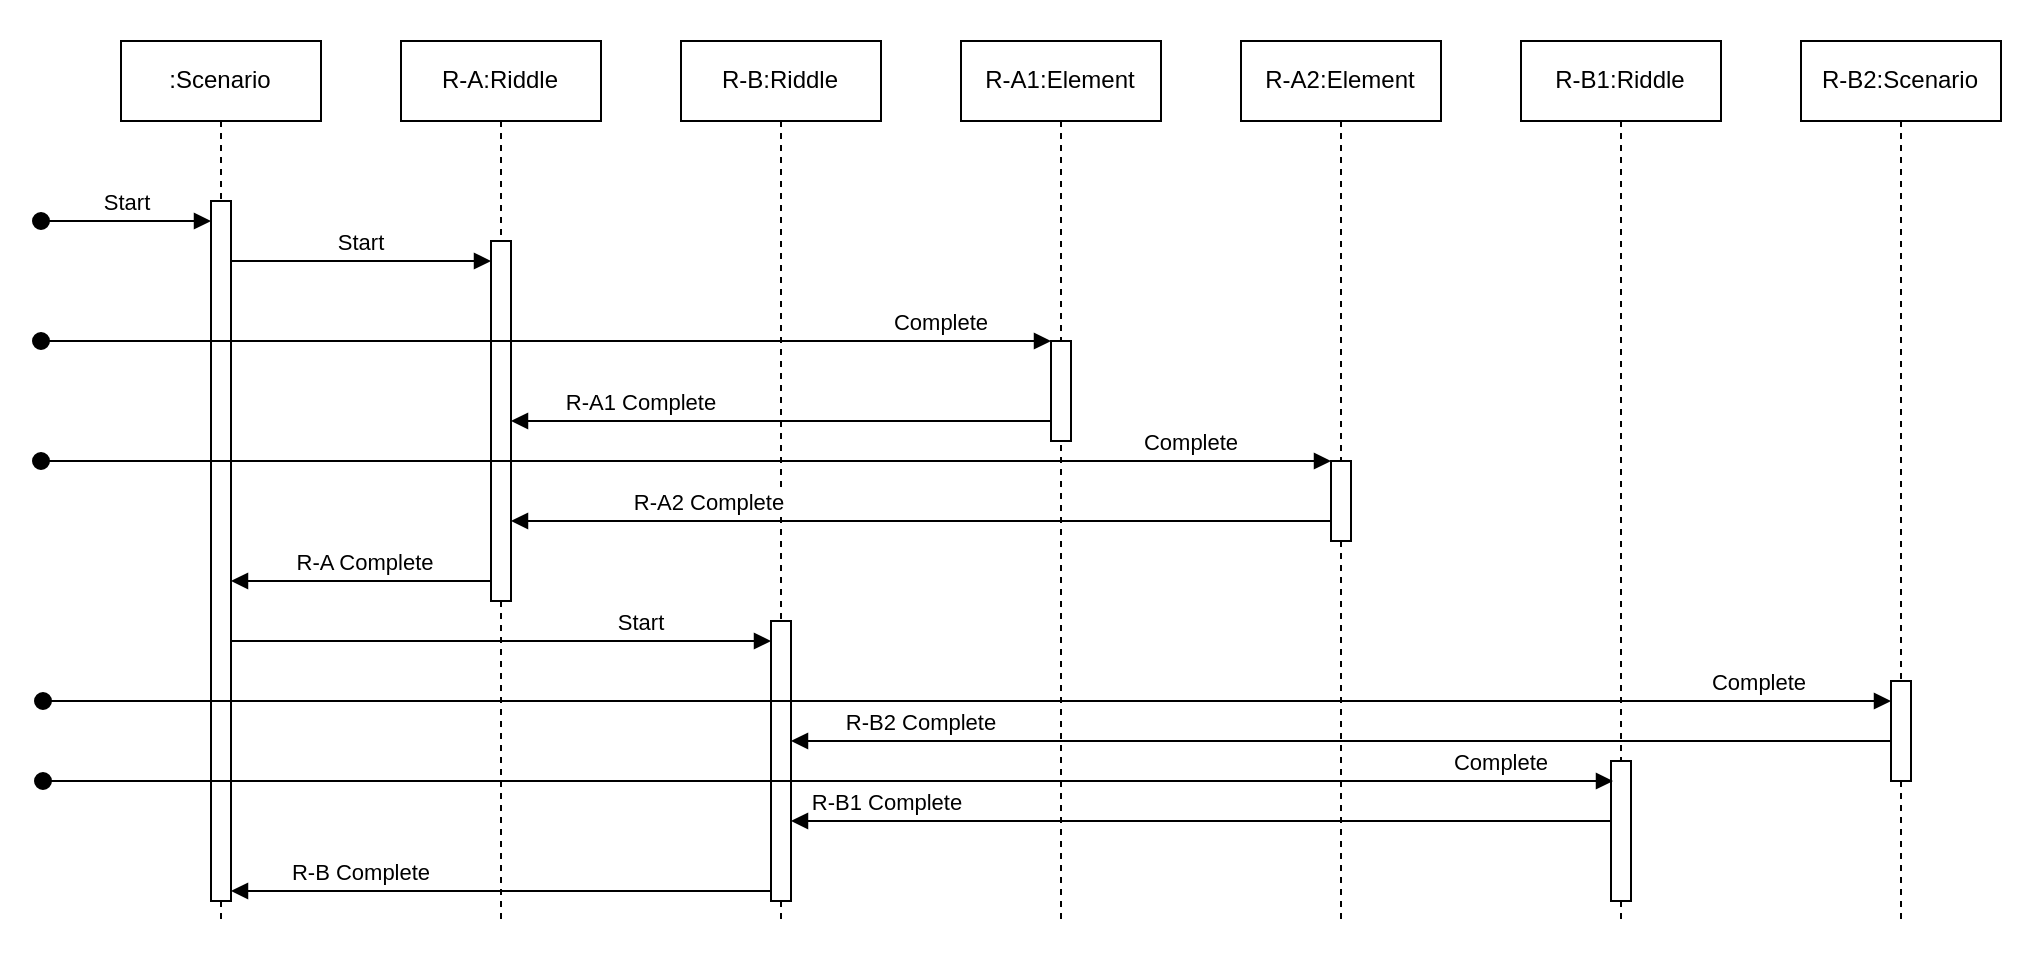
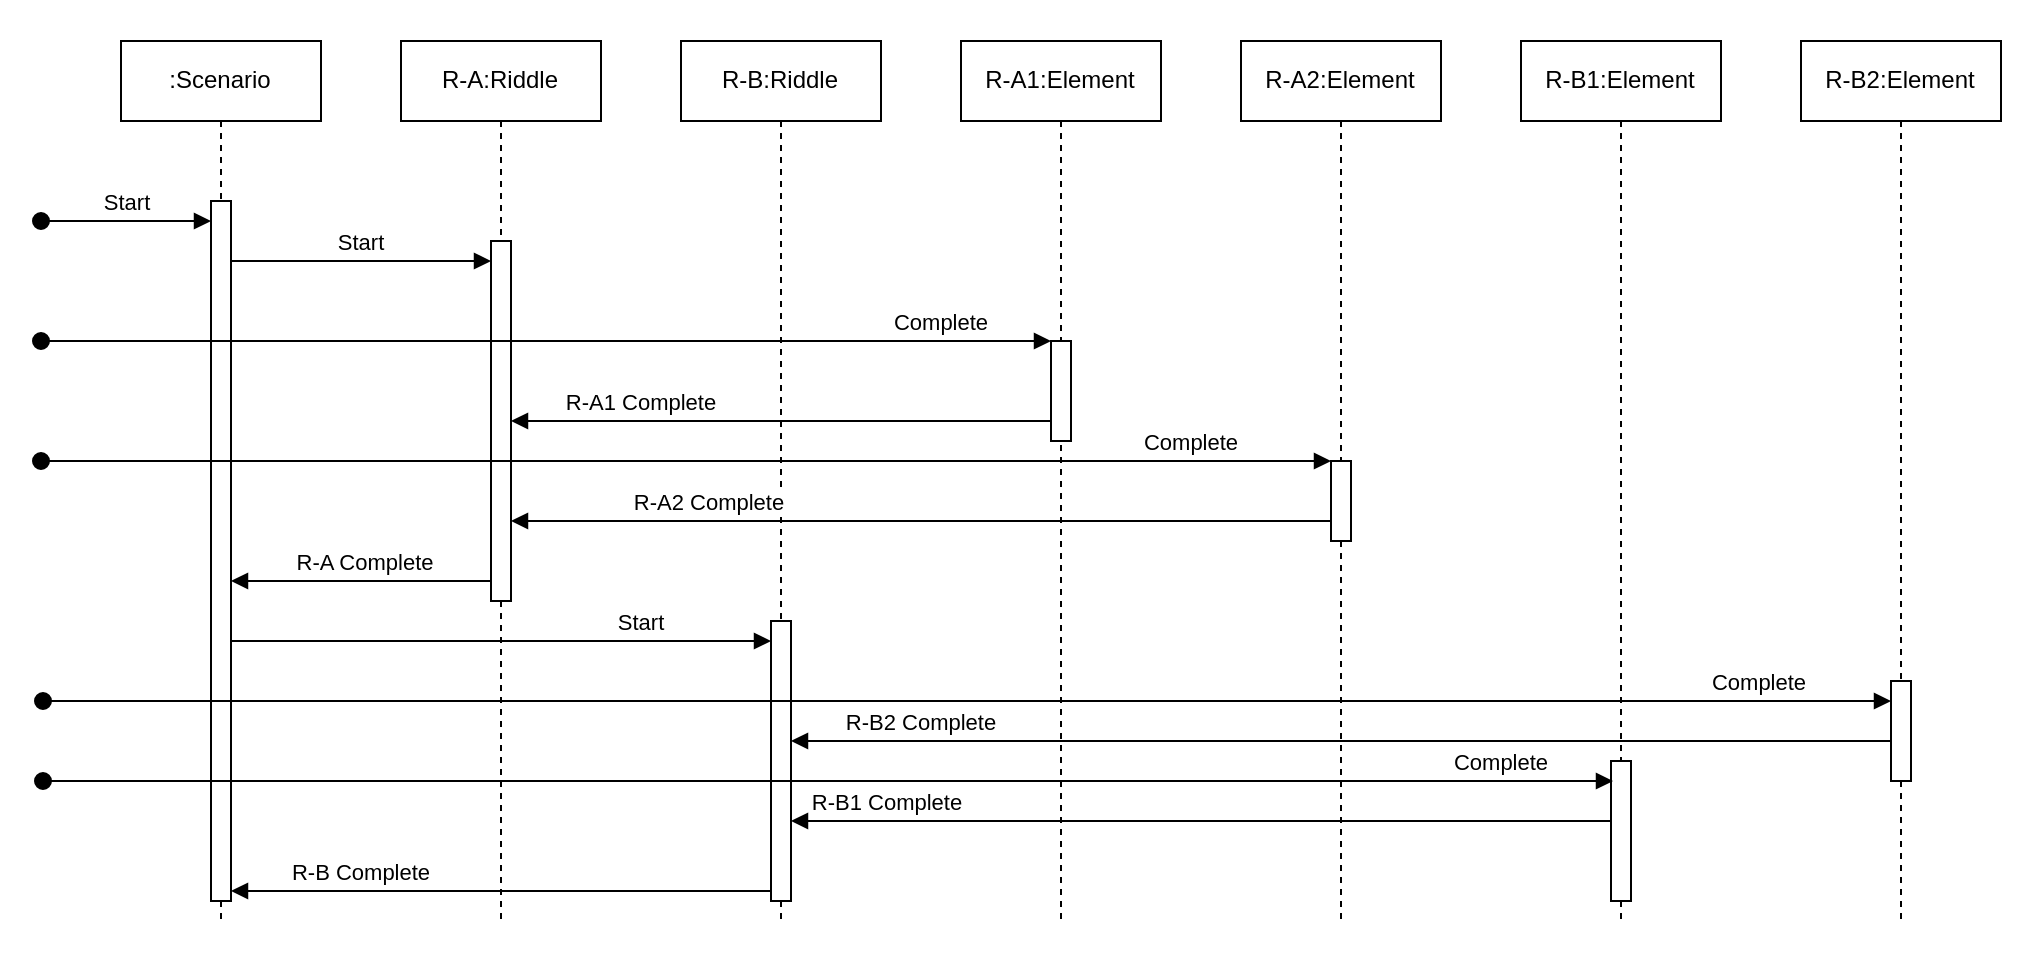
  <mxCell id="0" />
  <mxCell id="1" parent="0" />
  <mxCell id="2" value=":Scenario" style="shape=umlLifeline;perimeter=lifelinePerimeter;whiteSpace=wrap;html=1;container=1;dropTarget=0;collapsible=0;recursiveResize=0;outlineConnect=0;portConstraint=eastwest;newEdgeStyle={&quot;curved&quot;:0,&quot;rounded&quot;:0};" vertex="1" parent="1"><mxGeometry x="60" y="20" width="100" height="440" as="geometry" /></mxCell>
  <mxCell id="3" value="" style="html=1;points=[[0,0,0,0,5],[0,1,0,0,-5],[1,0,0,0,5],[1,1,0,0,-5]];perimeter=orthogonalPerimeter;outlineConnect=0;targetShapes=umlLifeline;portConstraint=eastwest;newEdgeStyle={&quot;curved&quot;:0,&quot;rounded&quot;:0};" vertex="1" parent="2"><mxGeometry x="45" y="80" width="10" height="350" as="geometry" /></mxCell>
  <mxCell id="4" value="R-A:Riddle" style="shape=umlLifeline;perimeter=lifelinePerimeter;whiteSpace=wrap;html=1;container=1;dropTarget=0;collapsible=0;recursiveResize=0;outlineConnect=0;portConstraint=eastwest;newEdgeStyle={&quot;curved&quot;:0,&quot;rounded&quot;:0};" vertex="1" parent="1"><mxGeometry x="200" y="20" width="100" height="440" as="geometry" /></mxCell>
  <mxCell id="5" value="" style="html=1;points=[[0,0,0,0,5],[0,1,0,0,-5],[1,0,0,0,5],[1,1,0,0,-5]];perimeter=orthogonalPerimeter;outlineConnect=0;targetShapes=umlLifeline;portConstraint=eastwest;newEdgeStyle={&quot;curved&quot;:0,&quot;rounded&quot;:0};" vertex="1" parent="4"><mxGeometry x="45" y="100" width="10" height="180" as="geometry" /></mxCell>
  <mxCell id="6" value="R-B:Riddle" style="shape=umlLifeline;perimeter=lifelinePerimeter;whiteSpace=wrap;html=1;container=1;dropTarget=0;collapsible=0;recursiveResize=0;outlineConnect=0;portConstraint=eastwest;newEdgeStyle={&quot;curved&quot;:0,&quot;rounded&quot;:0};" vertex="1" parent="1"><mxGeometry x="340" y="20" width="100" height="440" as="geometry" /></mxCell>
  <mxCell id="7" value="" style="html=1;points=[[0,0,0,0,5],[0,1,0,0,-5],[1,0,0,0,5],[1,1,0,0,-5]];perimeter=orthogonalPerimeter;outlineConnect=0;targetShapes=umlLifeline;portConstraint=eastwest;newEdgeStyle={&quot;curved&quot;:0,&quot;rounded&quot;:0};" vertex="1" parent="6"><mxGeometry x="45" y="290" width="10" height="140" as="geometry" /></mxCell>
  <mxCell id="8" value="R-A1:Element" style="shape=umlLifeline;perimeter=lifelinePerimeter;whiteSpace=wrap;html=1;container=1;dropTarget=0;collapsible=0;recursiveResize=0;outlineConnect=0;portConstraint=eastwest;newEdgeStyle={&quot;curved&quot;:0,&quot;rounded&quot;:0};" vertex="1" parent="1"><mxGeometry x="480" y="20" width="100" height="440" as="geometry" /></mxCell>
  <mxCell id="9" value="" style="html=1;points=[[0,0,0,0,5],[0,1,0,0,-5],[1,0,0,0,5],[1,1,0,0,-5]];perimeter=orthogonalPerimeter;outlineConnect=0;targetShapes=umlLifeline;portConstraint=eastwest;newEdgeStyle={&quot;curved&quot;:0,&quot;rounded&quot;:0};" vertex="1" parent="8"><mxGeometry x="45" y="150" width="10" height="50" as="geometry" /></mxCell>
  <mxCell id="10" value="R-A2:Element" style="shape=umlLifeline;perimeter=lifelinePerimeter;whiteSpace=wrap;html=1;container=1;dropTarget=0;collapsible=0;recursiveResize=0;outlineConnect=0;portConstraint=eastwest;newEdgeStyle={&quot;curved&quot;:0,&quot;rounded&quot;:0};" vertex="1" parent="1"><mxGeometry x="620" y="20" width="100" height="440" as="geometry" /></mxCell>
  <mxCell id="11" value="" style="html=1;points=[[0,0,0,0,5],[0,1,0,0,-5],[1,0,0,0,5],[1,1,0,0,-5]];perimeter=orthogonalPerimeter;outlineConnect=0;targetShapes=umlLifeline;portConstraint=eastwest;newEdgeStyle={&quot;curved&quot;:0,&quot;rounded&quot;:0};" vertex="1" parent="10"><mxGeometry x="45" y="210" width="10" height="40" as="geometry" /></mxCell>
- <mxCell id="12" value="R-B1:Riddle" style="shape=umlLifeline;perimeter=lifelinePerimeter;whiteSpace=wrap;html=1;container=1;dropTarget=0;collapsible=0;recursiveResize=0;outlineConnect=0;portConstraint=eastwest;newEdgeStyle={&quot;curved&quot;:0,&quot;rounded&quot;:0};" vertex="1" parent="1"><mxGeometry x="760" y="20" width="100" height="440" as="geometry" /></mxCell>
+ <mxCell id="12" value="R-B1:Element" style="shape=umlLifeline;perimeter=lifelinePerimeter;whiteSpace=wrap;html=1;container=1;dropTarget=0;collapsible=0;recursiveResize=0;outlineConnect=0;portConstraint=eastwest;newEdgeStyle={&quot;curved&quot;:0,&quot;rounded&quot;:0};" vertex="1" parent="1"><mxGeometry x="760" y="20" width="100" height="440" as="geometry" /></mxCell>
  <mxCell id="13" value="" style="html=1;points=[[0,0,0,0,5],[0,1,0,0,-5],[1,0,0,0,5],[1,1,0,0,-5]];perimeter=orthogonalPerimeter;outlineConnect=0;targetShapes=umlLifeline;portConstraint=eastwest;newEdgeStyle={&quot;curved&quot;:0,&quot;rounded&quot;:0};" vertex="1" parent="12"><mxGeometry x="45" y="360" width="10" height="70" as="geometry" /></mxCell>
- <mxCell id="14" value="R-B2:Scenario" style="shape=umlLifeline;perimeter=lifelinePerimeter;whiteSpace=wrap;html=1;container=1;dropTarget=0;collapsible=0;recursiveResize=0;outlineConnect=0;portConstraint=eastwest;newEdgeStyle={&quot;curved&quot;:0,&quot;rounded&quot;:0};" vertex="1" parent="1"><mxGeometry x="900" y="20" width="100" height="440" as="geometry" /></mxCell>
+ <mxCell id="14" value="R-B2:Element" style="shape=umlLifeline;perimeter=lifelinePerimeter;whiteSpace=wrap;html=1;container=1;dropTarget=0;collapsible=0;recursiveResize=0;outlineConnect=0;portConstraint=eastwest;newEdgeStyle={&quot;curved&quot;:0,&quot;rounded&quot;:0};" vertex="1" parent="1"><mxGeometry x="900" y="20" width="100" height="440" as="geometry" /></mxCell>
  <mxCell id="15" value="" style="html=1;points=[[0,0,0,0,5],[0,1,0,0,-5],[1,0,0,0,5],[1,1,0,0,-5]];perimeter=orthogonalPerimeter;outlineConnect=0;targetShapes=umlLifeline;portConstraint=eastwest;newEdgeStyle={&quot;curved&quot;:0,&quot;rounded&quot;:0};" vertex="1" parent="14"><mxGeometry x="45" y="320" width="10" height="50" as="geometry" /></mxCell>
  <mxCell id="16" value="Start" style="html=1;verticalAlign=bottom;startArrow=oval;startFill=1;endArrow=block;startSize=8;curved=0;rounded=0;" edge="1" parent="1" target="3"><mxGeometry width="60" relative="1" as="geometry"><mxPoint x="20" y="110" as="sourcePoint" /><mxPoint x="80" y="110" as="targetPoint" /></mxGeometry></mxCell>
  <mxCell id="17" value="Start" style="html=1;verticalAlign=bottom;endArrow=block;curved=0;rounded=0;" edge="1" parent="1"><mxGeometry width="80" relative="1" as="geometry"><mxPoint x="115" y="130" as="sourcePoint" /><mxPoint x="245" y="130" as="targetPoint" /></mxGeometry></mxCell>
  <mxCell id="18" value="Complete" style="html=1;verticalAlign=bottom;startArrow=oval;startFill=1;endArrow=block;startSize=8;curved=0;rounded=0;" edge="1" parent="1" target="9"><mxGeometry x="0.782" width="60" relative="1" as="geometry"><mxPoint x="20" y="170" as="sourcePoint" /><mxPoint x="535" y="170" as="targetPoint" /><mxPoint as="offset" /></mxGeometry></mxCell>
  <mxCell id="19" value="R-A1 Complete" style="html=1;verticalAlign=bottom;endArrow=block;curved=0;rounded=0;" edge="1" parent="1"><mxGeometry x="0.518" width="80" relative="1" as="geometry"><mxPoint x="525" y="210" as="sourcePoint" /><mxPoint x="255" y="210" as="targetPoint" /><mxPoint as="offset" /></mxGeometry></mxCell>
  <mxCell id="20" value="Complete" style="html=1;verticalAlign=bottom;startArrow=oval;startFill=1;endArrow=block;startSize=8;curved=0;rounded=0;" edge="1" parent="1" target="11"><mxGeometry x="0.782" width="60" relative="1" as="geometry"><mxPoint x="20" y="230" as="sourcePoint" /><mxPoint x="525" y="230" as="targetPoint" /><mxPoint as="offset" /></mxGeometry></mxCell>
  <mxCell id="21" value="R-A2 Complete" style="html=1;verticalAlign=bottom;endArrow=block;curved=0;rounded=0;" edge="1" parent="1" source="11"><mxGeometry x="0.518" width="80" relative="1" as="geometry"><mxPoint x="525" y="260" as="sourcePoint" /><mxPoint x="255" y="260" as="targetPoint" /><mxPoint as="offset" /></mxGeometry></mxCell>
  <mxCell id="22" value="R-A Complete" style="html=1;verticalAlign=bottom;endArrow=block;curved=0;rounded=0;" edge="1" parent="1"><mxGeometry x="-0.037" width="80" relative="1" as="geometry"><mxPoint x="245" y="290" as="sourcePoint" /><mxPoint x="115" y="290" as="targetPoint" /><mxPoint as="offset" /><Array as="points" /></mxGeometry></mxCell>
  <mxCell id="23" value="Start" style="html=1;verticalAlign=bottom;endArrow=block;curved=0;rounded=0;" edge="1" parent="1" source="3" target="7"><mxGeometry x="0.518" width="80" relative="1" as="geometry"><mxPoint x="120" y="320" as="sourcePoint" /><mxPoint x="330" y="320" as="targetPoint" /><Array as="points"><mxPoint x="350" y="320" /></Array><mxPoint as="offset" /></mxGeometry></mxCell>
  <mxCell id="24" value="Complete" style="html=1;verticalAlign=bottom;startArrow=oval;startFill=1;endArrow=block;startSize=8;curved=0;rounded=0;" edge="1" parent="1" target="15"><mxGeometry x="0.857" width="60" relative="1" as="geometry"><mxPoint x="21" y="350" as="sourcePoint" /><mxPoint x="806" y="350" as="targetPoint" /><mxPoint as="offset" /></mxGeometry></mxCell>
  <mxCell id="25" value="R-B2 Complete" style="html=1;verticalAlign=bottom;endArrow=block;curved=0;rounded=0;" edge="1" parent="1"><mxGeometry x="0.764" width="80" relative="1" as="geometry"><mxPoint x="945" y="370" as="sourcePoint" /><mxPoint x="395" y="370" as="targetPoint" /><mxPoint as="offset" /></mxGeometry></mxCell>
  <mxCell id="26" value="Complete" style="html=1;verticalAlign=bottom;startArrow=oval;startFill=1;endArrow=block;startSize=8;curved=0;rounded=0;" edge="1" parent="1"><mxGeometry x="0.857" width="60" relative="1" as="geometry"><mxPoint x="21" y="390" as="sourcePoint" /><mxPoint x="806" y="390" as="targetPoint" /><mxPoint as="offset" /></mxGeometry></mxCell>
  <mxCell id="27" value="R-B1 Complete" style="html=1;verticalAlign=bottom;endArrow=block;curved=0;rounded=0;" edge="1" parent="1" target="7"><mxGeometry x="0.764" width="80" relative="1" as="geometry"><mxPoint x="805" y="410" as="sourcePoint" /><mxPoint x="255" y="410" as="targetPoint" /><mxPoint as="offset" /></mxGeometry></mxCell>
  <mxCell id="28" value="R-B Complete" style="html=1;verticalAlign=bottom;endArrow=block;curved=0;rounded=0;entryX=1;entryY=1;entryDx=0;entryDy=-5;entryPerimeter=0;" edge="1" parent="1" source="7" target="3"><mxGeometry x="0.518" width="80" relative="1" as="geometry"><mxPoint x="255" y="440" as="sourcePoint" /><mxPoint x="125" y="440" as="targetPoint" /><mxPoint as="offset" /><Array as="points" /></mxGeometry></mxCell>
